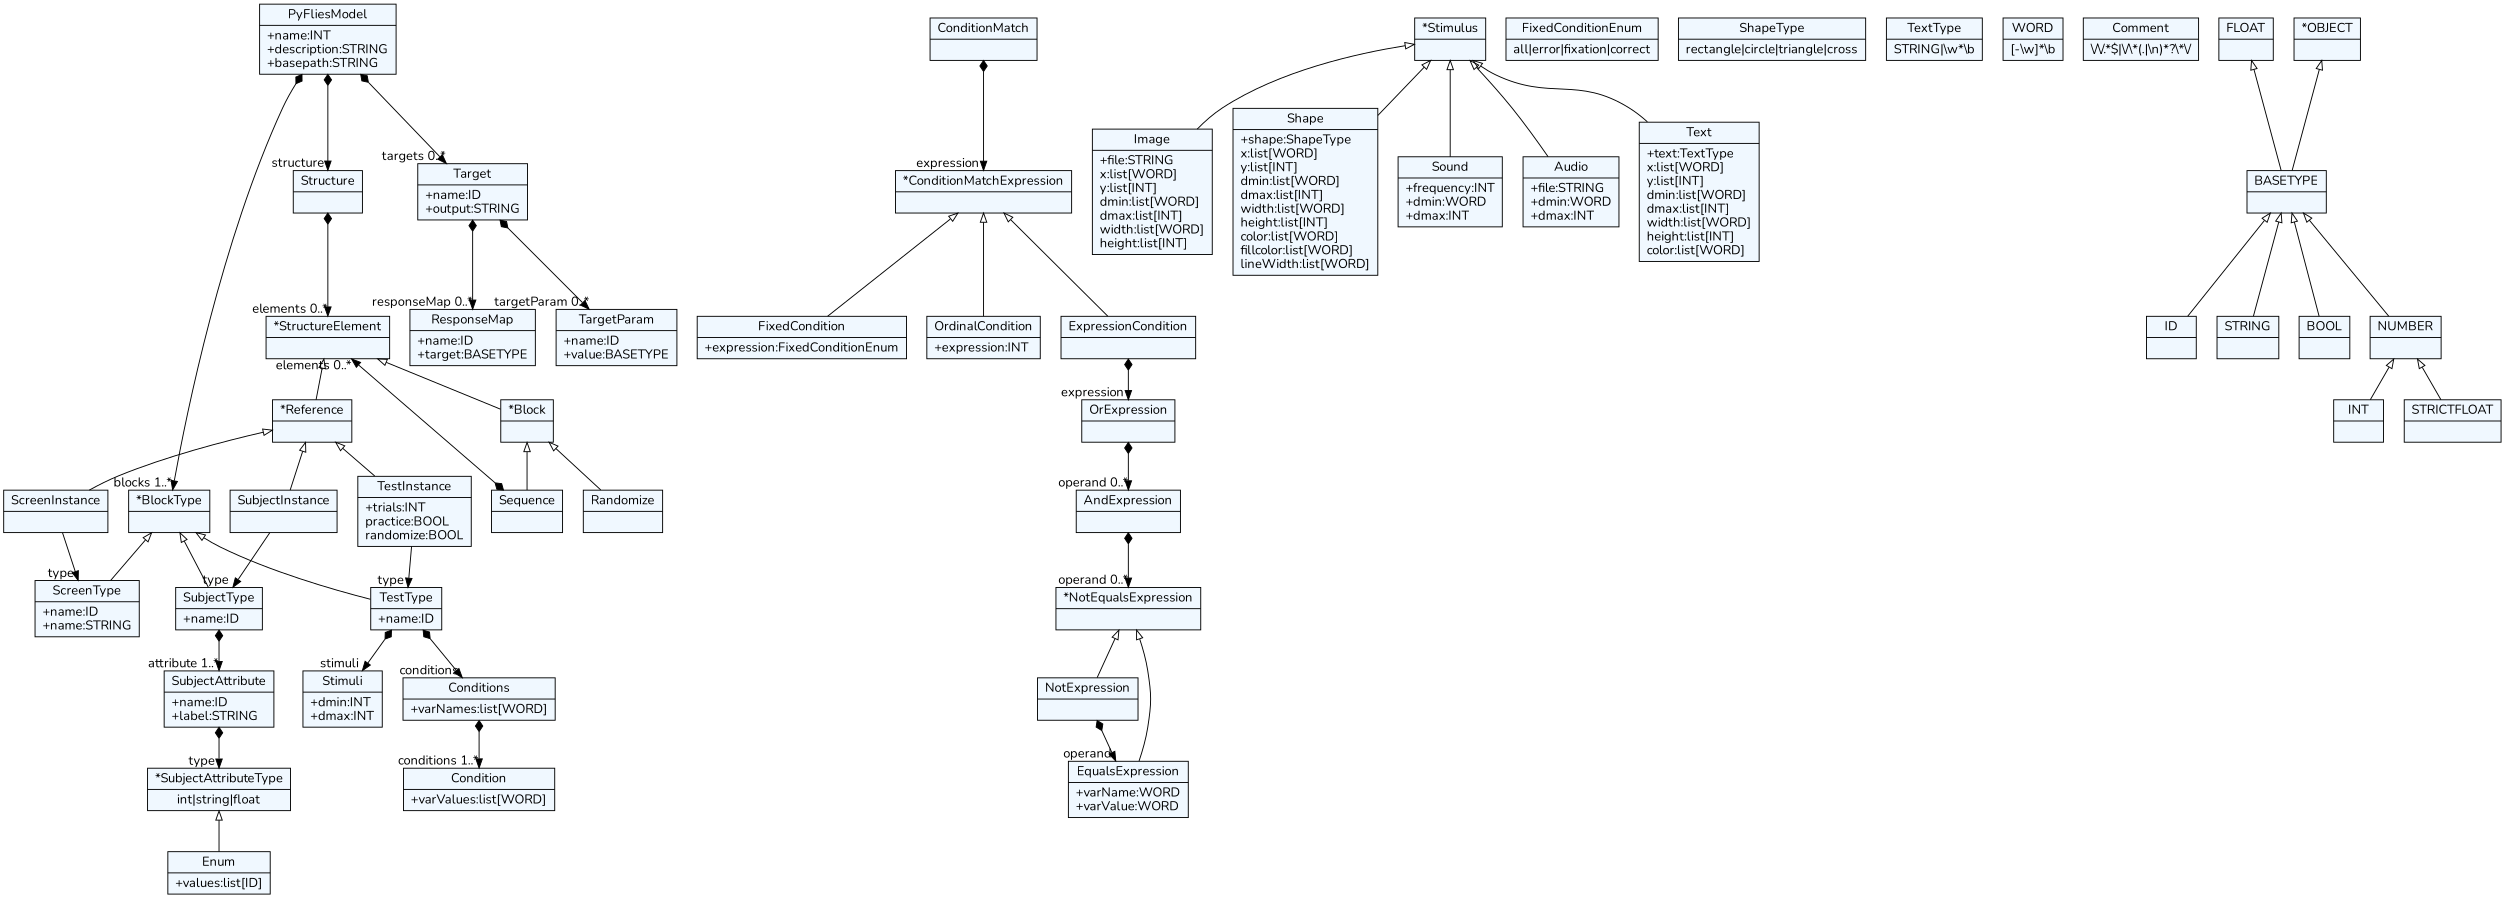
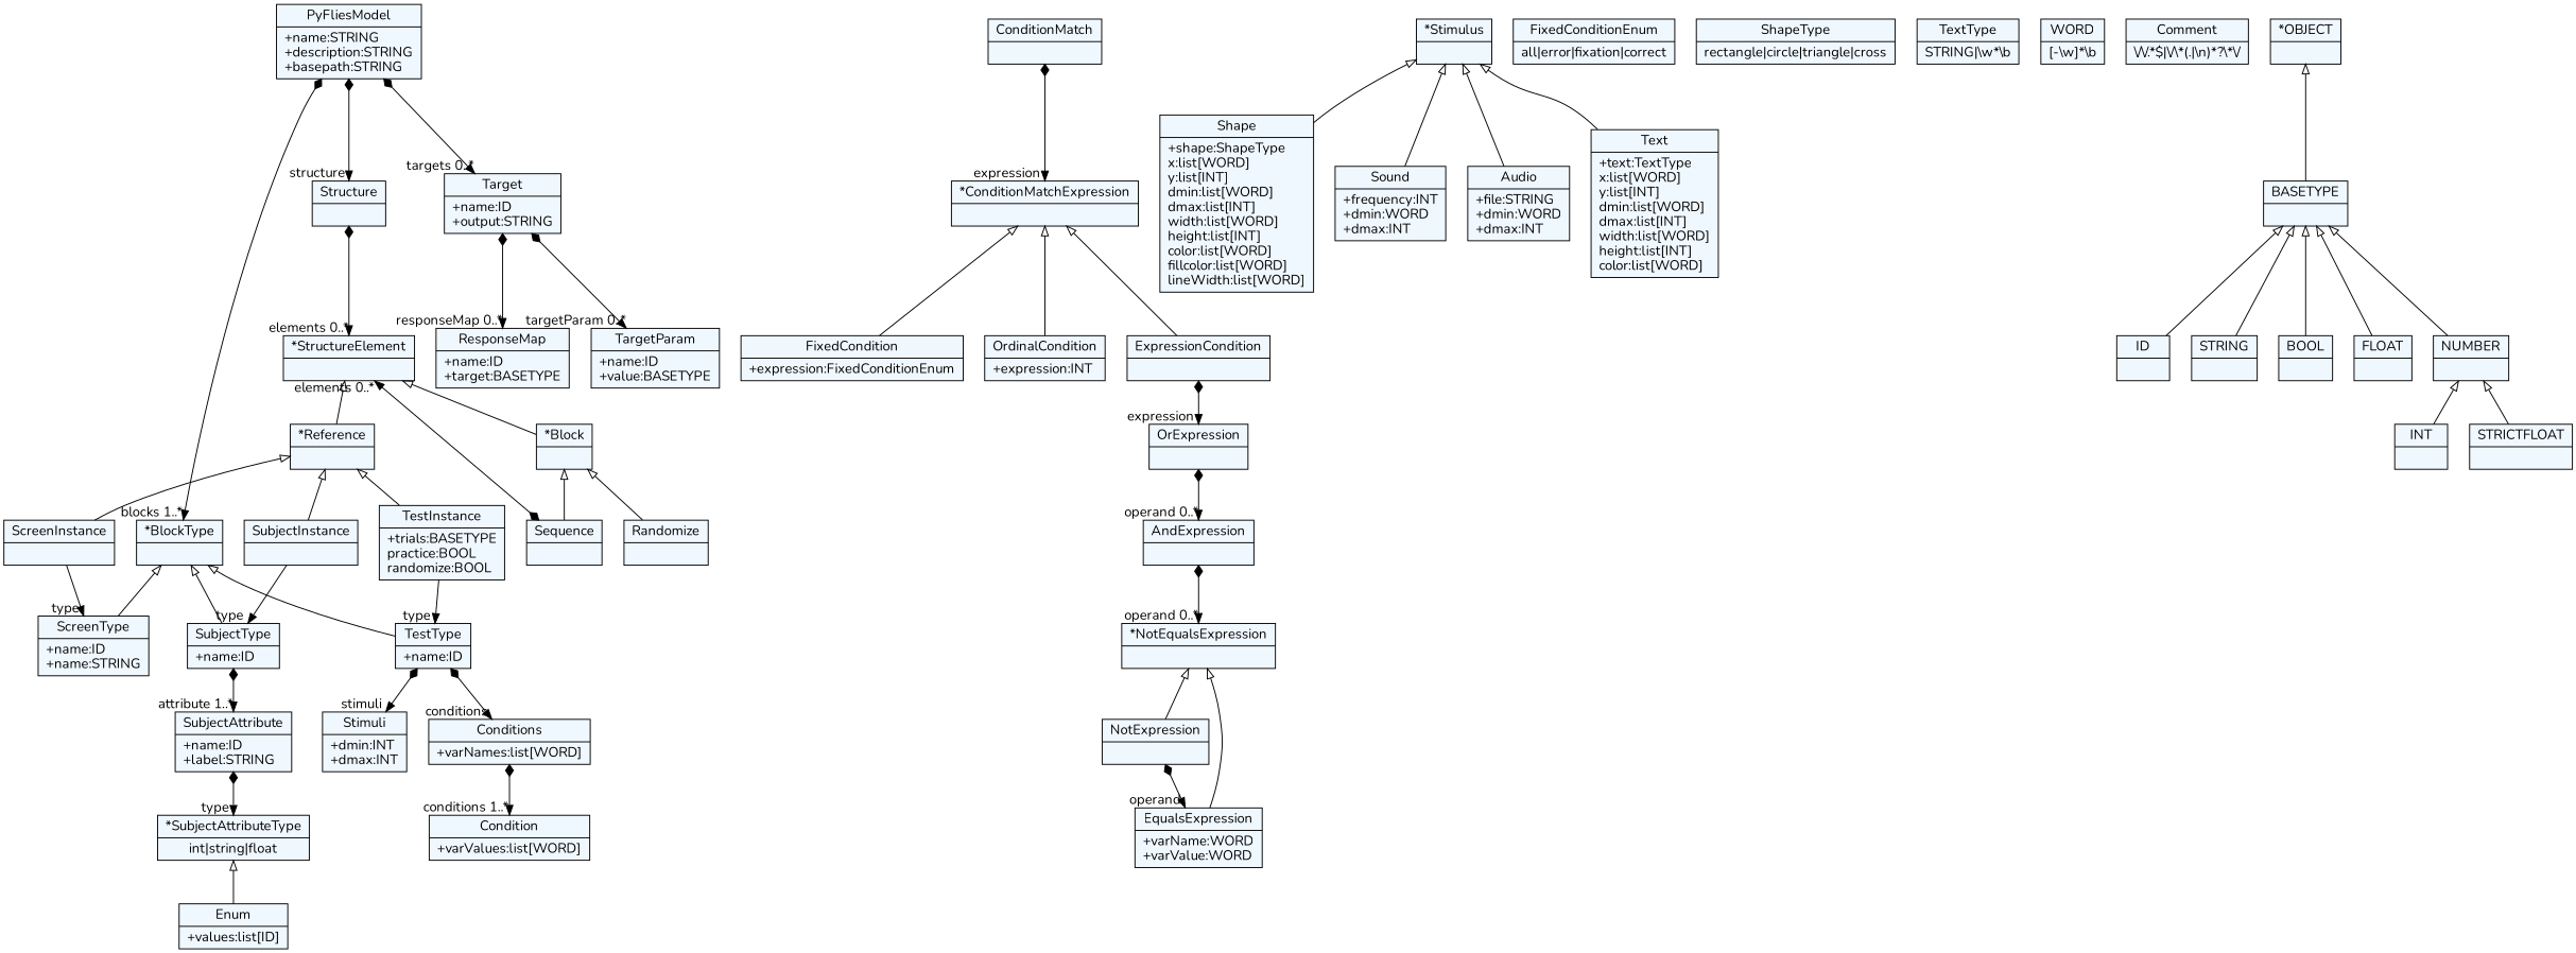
  digraph {
    fontname=Nunito
    fontsize=8
    nodesep=0.3
    node [fillcolor=aliceblue fontname=Nunito shape=record style=filled]
    edge [arrowtail=empty dir=back fontname=Nunito]
-   n1 [label="{PyFliesModel|+name:INT\l+description:STRING\l+basepath:STRING\l}"]
+   n1 [label="{PyFliesModel|+name:STRING\l+description:STRING\l+basepath:STRING\l}"]
    n2 [label="{*BlockType|}"]
    n3 [label="{Structure|}"]
    n4 [label="{Target|+name:ID\l+output:STRING\l}"]
    n5 [label="{TestType|+name:ID\l}"]
    n6 [label="{ScreenType|+name:ID\l+name:STRING\l}"]
    n7 [label="{SubjectType|+name:ID\l}"]
    n8 [label="{*StructureElement|}"]
    n9 [label="{ResponseMap|+name:ID\l+target:BASETYPE\l}"]
    n10 [label="{TargetParam|+name:ID\l+value:BASETYPE\l}"]
    n11 [label="{Conditions|+varNames:list[WORD]\l}"]
    n12 [label="{Stimuli|+dmin:INT\l+dmax:INT\l}"]
    n13 [label="{SubjectAttribute|+name:ID\l+label:STRING\l}"]
    n14 [label="{*Block|}"]
    n15 [label="{*Reference|}"]
    n16 [label="{Condition|+varValues:list[WORD]\l}"]
    n17 [label="{*SubjectAttributeType|int\|string\|float}"]
    n18 [label="{ConditionMatch|}"]
    n19 [label="{*ConditionMatchExpression|}"]
    n20 [label="{*Stimulus|}"]
-   n21 [label="{Image|+file:STRING\lx:list[WORD]\ly:list[INT]\ldmin:list[WORD]\ldmax:list[INT]\lwidth:list[WORD]\lheight:list[INT]\l}"]
    n22 [label="{Shape|+shape:ShapeType\lx:list[WORD]\ly:list[INT]\ldmin:list[WORD]\ldmax:list[INT]\lwidth:list[WORD]\lheight:list[INT]\lcolor:list[WORD]\lfillcolor:list[WORD]\llineWidth:list[WORD]\l}"]
    n23 [label="{Sound|+frequency:INT\l+dmin:WORD\l+dmax:INT\l}"]
    n24 [label="{Audio|+file:STRING\l+dmin:WORD\l+dmax:INT\l}"]
    n25 [label="{Text|+text:TextType\lx:list[WORD]\ly:list[INT]\ldmin:list[WORD]\ldmax:list[INT]\lwidth:list[WORD]\lheight:list[INT]\lcolor:list[WORD]\l}"]
    n26 [label="{FixedCondition|+expression:FixedConditionEnum\l}"]
    n27 [label="{OrdinalCondition|+expression:INT\l}"]
    n28 [label="{ExpressionCondition|}"]
    n29 [label="{OrExpression|}"]
    n30 [label="{AndExpression|}"]
    n31 [label="{FixedConditionEnum|all\|error\|fixation\|correct}"]
    n32 [label="{*NotEqualsExpression|}"]
    n33 [label="{NotExpression|}"]
    n34 [label="{EqualsExpression|+varName:WORD\l+varValue:WORD\l}"]
    n35 [label="{ShapeType|rectangle\|circle\|triangle\|cross}"]
    n36 [label="{TextType|STRING\|\\w*\\b}"]
    n37 [label="{WORD|[-\\w]*\\b}"]
    n38 [label="{Sequence|}"]
    n39 [label="{Randomize|}"]
-   n40 [label="{TestInstance|+trials:INT\lpractice:BOOL\lrandomize:BOOL\l}"]
+   n40 [label="{TestInstance|+trials:BASETYPE\lpractice:BOOL\lrandomize:BOOL\l}"]
    n41 [label="{ScreenInstance|}"]
    n42 [label="{SubjectInstance|}"]
    n43 [label="{Enum|+values:list[ID]\l}"]
    n44 [label="{Comment|\\/\\/.*$\|\\/\\*(.\|\\n)*\?\\*\\/}"]
    n45 [label="{ID|}"]
    n46 [label="{STRING|}"]
    n47 [label="{BOOL|}"]
    n48 [label="{INT|}"]
    n49 [label="{FLOAT|}"]
    n50 [label="{STRICTFLOAT|}"]
    n51 [label="{NUMBER|}"]
    n52 [label="{BASETYPE|}"]
    n53 [label="{*OBJECT|}"]
    n1 -> n2 [arrowtail=diamond dir=both headlabel="blocks 1..*"]
    n1 -> n3 [arrowtail=diamond dir=both headlabel="structure "]
    n1 -> n4 [arrowtail=diamond dir=both headlabel="targets 0..*"]
    n2 -> n5
    n2 -> n6
    n2 -> n7
    n3 -> n8 [arrowtail=diamond dir=both headlabel="elements 0..*"]
    n4 -> n9 [arrowtail=diamond dir=both headlabel="responseMap 0..*"]
    n4 -> n10 [arrowtail=diamond dir=both headlabel="targetParam 0..*"]
    n5 -> n11 [arrowtail=diamond dir=both headlabel="conditions "]
    n5 -> n12 [arrowtail=diamond dir=both headlabel="stimuli "]
    n7 -> n13 [arrowtail=diamond dir=both headlabel="attribute 1..*"]
    n8 -> n14
    n8 -> n15
    n11 -> n16 [arrowtail=diamond dir=both headlabel="conditions 1..*"]
    n13 -> n17 [arrowtail=diamond dir=both headlabel="type "]
    n14 -> n38
    n14 -> n39
    n15 -> n40
    n15 -> n41
    n15 -> n42
    n17 -> n43
    n18 -> n19 [arrowtail=diamond dir=both headlabel="expression "]
    n19 -> n26
    n19 -> n27
    n19 -> n28
-   n20 -> n21
    n20 -> n22
    n20 -> n23
    n20 -> n24
    n20 -> n25
    n28 -> n29 [arrowtail=diamond dir=both headlabel="expression "]
    n29 -> n30 [arrowtail=diamond dir=both headlabel="operand 0..*"]
    n30 -> n32 [arrowtail=diamond dir=both headlabel="operand 0..*"]
    n32 -> n33
    n32 -> n34
    n33 -> n34 [arrowtail=diamond dir=both headlabel="operand "]
    n38 -> n8 [arrowtail=diamond dir=both headlabel="elements 0..*"]
    n40 -> n5 [dir=black headlabel="type "]
    n41 -> n6 [dir=black headlabel="type "]
    n42 -> n7 [dir=black headlabel="type "]
    n51 -> n48
    n51 -> n50
    n52 -> n45
    n52 -> n46
    n52 -> n47
-   n49 -> n52
+   n52 -> n49
    n52 -> n51
    n53 -> n52
  }
